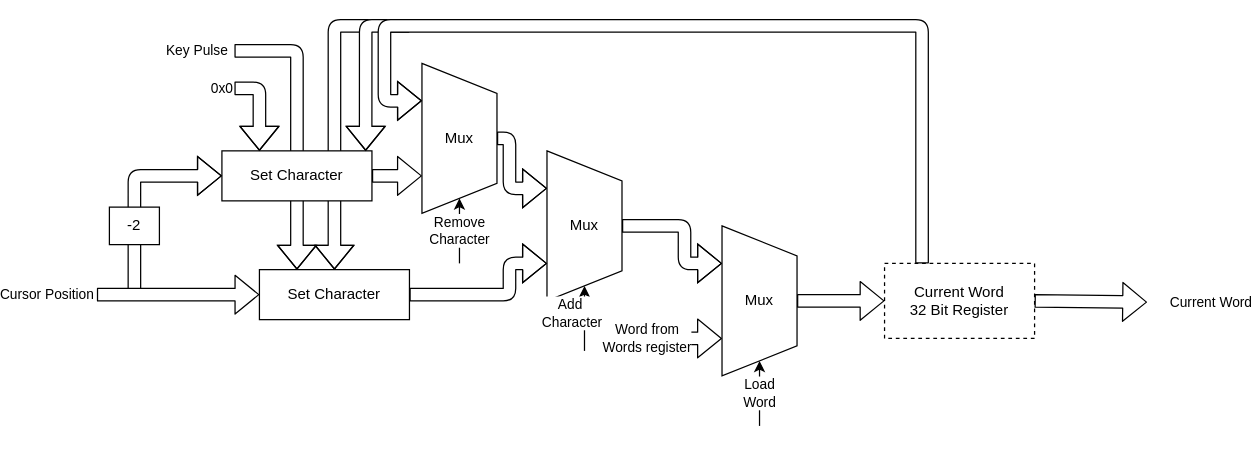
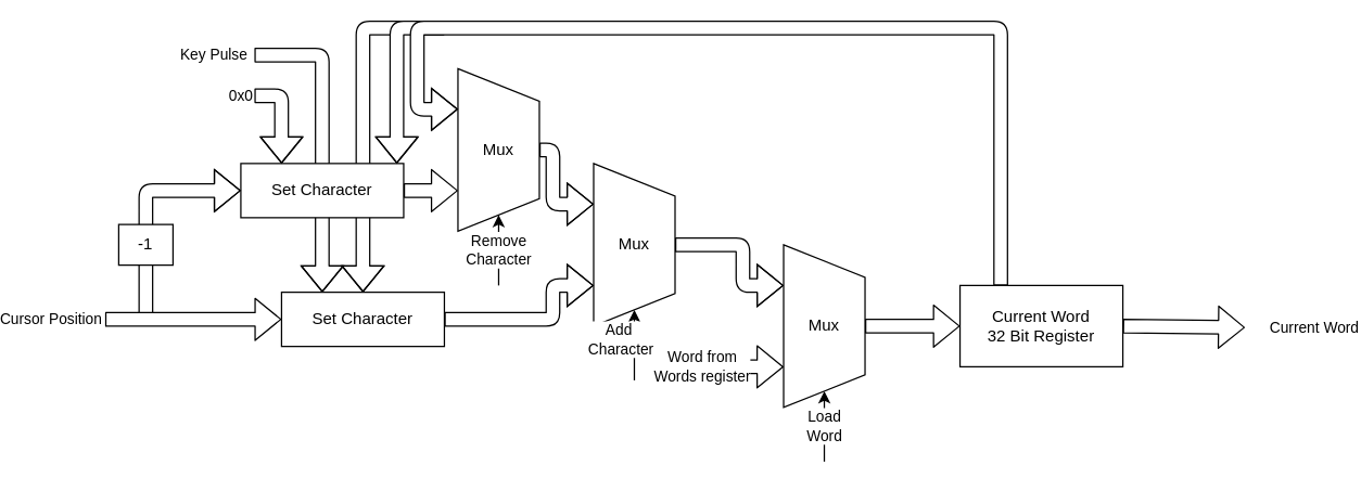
  <mxCell id="0" />
  <mxCell id="1" parent="0" />
  <mxCell id="2" value="" parent="1" style="shape=flexArrow;endArrow=classic;html=1;fillColor=#ffffff;entryX=0.5;entryY=0;entryDx=0;entryDy=0;" edge="1" target="19"><mxGeometry as="geometry" width="50" height="50" relative="1"><mxPoint as="sourcePoint" x="240" y="20" /><mxPoint as="targetPoint" x="50" y="70" /><Array as="points"><mxPoint y="20" x="210" /></Array></mxGeometry></mxCell>
  <mxCell id="3" value="Key Pulse" parent="1" style="shape=flexArrow;endArrow=classic;html=1;fillColor=#ffffff;entryX=0.25;entryY=0;entryDx=0;entryDy=0;" edge="1" target="19"><mxGeometry as="geometry" x="-0.553" y="-80" width="50" height="50" relative="1"><mxPoint as="sourcePoint" x="130" y="40" /><mxPoint as="targetPoint" x="140" y="320" /><Array as="points"><mxPoint x="180" y="40" /></Array><mxPoint as="offset" /></mxGeometry></mxCell>
- <mxCell id="4" value="Current Word&lt;br&gt;32 Bit Register&lt;br&gt;" parent="1" style="rounded=0;whiteSpace=wrap;html=1;dashed=1;" vertex="1"><mxGeometry as="geometry" x="650" y="210" width="120" height="60" /></mxCell>
+ <mxCell id="4" value="Current Word&lt;br&gt;32 Bit Register&lt;br&gt;" parent="1" style="rounded=0;whiteSpace=wrap;html=1;" vertex="1"><mxGeometry as="geometry" x="650" y="210" width="120" height="60" /></mxCell>
  <mxCell id="5" value="" parent="1" style="shape=flexArrow;endArrow=classic;html=1;entryX=0;entryY=0.5;entryDx=0;entryDy=0;" edge="1" target="4" source="12"><mxGeometry as="geometry" width="50" height="50" relative="1"><mxPoint as="sourcePoint" x="580" y="290" /><mxPoint as="targetPoint" x="650.711" y="240" /></mxGeometry></mxCell>
  <mxCell id="6" value="" parent="1" style="shape=flexArrow;endArrow=classic;html=1;entryX=0.25;entryY=1;entryDx=0;entryDy=0;" edge="1" target="12" source="9"><mxGeometry as="geometry" width="50" height="50" relative="1"><mxPoint as="sourcePoint" x="450" y="240" /><mxPoint as="targetPoint" x="520.711" y="190" /><Array as="points"><mxPoint x="490" y="180" /><mxPoint x="490" y="210" /></Array></mxGeometry></mxCell>
  <mxCell id="7" value="" parent="1" style="shape=flexArrow;endArrow=classic;html=1;entryX=0.25;entryY=1;entryDx=0;entryDy=0;" edge="1" target="9" source="15"><mxGeometry as="geometry" width="50" height="50" relative="1"><mxPoint as="sourcePoint" x="280" y="160" /><mxPoint as="targetPoint" x="350.711" y="110" /><Array as="points"><mxPoint x="350" y="110" /><mxPoint x="350" y="150" /></Array></mxGeometry></mxCell>
  <mxCell id="8" value="" parent="1" style="group" vertex="1" connectable="0"><mxGeometry as="geometry" x="380" y="120" width="60" height="160" /></mxCell>
  <mxCell id="9" value="Mux" parent="8" style="shape=trapezoid;perimeter=trapezoidPerimeter;whiteSpace=wrap;html=1;direction=south;" vertex="1"><mxGeometry as="geometry" width="60" height="120" /></mxCell>
  <mxCell id="10" value="Add&amp;nbsp;&lt;br&gt;Character" parent="8" style="endArrow=classic;html=1;entryX=1;entryY=0.5;entryDx=0;entryDy=0;" edge="1" target="9"><mxGeometry as="geometry" x="0.162" y="10" width="50" height="50" relative="1"><mxPoint as="sourcePoint" x="30" y="160" /><mxPoint as="targetPoint" x="50" y="160" /><mxPoint as="offset" /></mxGeometry></mxCell>
  <mxCell id="11" value="" parent="1" style="group" vertex="1" connectable="0"><mxGeometry as="geometry" x="520" y="180" width="60" height="160" /></mxCell>
  <mxCell id="12" value="Mux" parent="11" style="shape=trapezoid;perimeter=trapezoidPerimeter;whiteSpace=wrap;html=1;direction=south;" vertex="1"><mxGeometry as="geometry" width="60" height="120" /></mxCell>
  <mxCell id="13" value="Load&lt;br&gt;Word&lt;br&gt;" parent="11" style="endArrow=classic;html=1;entryX=1;entryY=0.5;entryDx=0;entryDy=0;" edge="1" target="12"><mxGeometry as="geometry" width="50" height="50" relative="1"><mxPoint as="sourcePoint" x="30" y="160" /><mxPoint as="targetPoint" x="50" y="130" /></mxGeometry></mxCell>
  <mxCell id="14" value="" parent="1" style="group" vertex="1" connectable="0"><mxGeometry as="geometry" x="280" y="50" width="60" height="160" /></mxCell>
  <mxCell id="15" value="Mux" parent="14" style="shape=trapezoid;perimeter=trapezoidPerimeter;whiteSpace=wrap;html=1;direction=south;" vertex="1"><mxGeometry as="geometry" width="60" height="120" /></mxCell>
  <mxCell id="16" value="Remove&lt;br&gt;Character&lt;br&gt;" parent="14" style="endArrow=classic;html=1;entryX=1;entryY=0.5;entryDx=0;entryDy=0;" edge="1" target="15"><mxGeometry as="geometry" width="50" height="50" relative="1"><mxPoint as="sourcePoint" x="30" y="160" /><mxPoint as="targetPoint" x="70" y="180" /></mxGeometry></mxCell>
  <mxCell id="17" value="Set Character" parent="1" style="rounded=0;whiteSpace=wrap;html=1;" vertex="1"><mxGeometry as="geometry" x="120" y="120" width="120" height="40" /></mxCell>
  <mxCell id="18" value="" parent="1" style="shape=flexArrow;endArrow=classic;html=1;entryX=0.75;entryY=1;entryDx=0;entryDy=0;" edge="1" target="15" source="17"><mxGeometry as="geometry" width="50" height="50" relative="1"><mxPoint as="sourcePoint" x="200" y="190" /><mxPoint as="targetPoint" x="270.711" y="140" /></mxGeometry></mxCell>
  <mxCell id="19" value="Set Character" parent="1" style="rounded=0;whiteSpace=wrap;html=1;" vertex="1"><mxGeometry as="geometry" x="150" y="215" width="120" height="40" /></mxCell>
  <mxCell id="20" value="" parent="1" style="shape=flexArrow;endArrow=classic;html=1;entryX=0.75;entryY=1;entryDx=0;entryDy=0;" edge="1" target="9" source="19"><mxGeometry as="geometry" width="50" height="50" relative="1"><mxPoint as="sourcePoint" x="260" y="280" /><mxPoint as="targetPoint" x="330.711" y="230" /><Array as="points"><mxPoint x="350" y="235" /><mxPoint x="350" y="210" /></Array></mxGeometry></mxCell>
  <mxCell id="21" value="Word from&lt;br&gt;Words register&lt;br&gt;" parent="1" style="shape=flexArrow;endArrow=classic;html=1;entryX=0.75;entryY=1;entryDx=0;entryDy=0;" edge="1" target="12"><mxGeometry as="geometry" x="-1" y="30" width="50" height="50" relative="1"><mxPoint as="sourcePoint" x="490" y="270" /><mxPoint as="targetPoint" x="430" y="310" /><mxPoint as="offset" x="-30" y="30" /></mxGeometry></mxCell>
  <mxCell id="22" value="" parent="1" style="shape=flexArrow;endArrow=classic;html=1;entryX=0;entryY=0.5;entryDx=0;entryDy=0;" edge="1" target="17"><mxGeometry as="geometry" width="50" height="50" relative="1"><mxPoint as="sourcePoint" x="50" y="240" /><mxPoint as="targetPoint" x="110" y="150" /><Array as="points"><mxPoint x="50" y="140" /></Array></mxGeometry></mxCell>
- <mxCell id="23" value="-2" parent="1" style="rounded=0;whiteSpace=wrap;html=1;" vertex="1"><mxGeometry as="geometry" x="30" y="165" width="40" height="30" /></mxCell>
+ <mxCell id="23" value="-1" parent="1" style="rounded=0;whiteSpace=wrap;html=1;" vertex="1"><mxGeometry as="geometry" x="30" y="165" width="40" height="30" /></mxCell>
  <mxCell id="24" value="Cursor Position" parent="1" style="shape=flexArrow;endArrow=classic;html=1;entryX=0;entryY=0.5;entryDx=0;entryDy=0;fillColor=#ffffff;" edge="1" target="19"><mxGeometry as="geometry" x="-1" y="-40" width="50" height="50" relative="1"><mxPoint as="sourcePoint" x="20" y="235" /><mxPoint as="targetPoint" x="30" y="220" /><mxPoint as="offset" x="-40" y="-40" /></mxGeometry></mxCell>
  <mxCell id="25" value="" parent="1" style="shape=flexArrow;endArrow=classic;html=1;fillColor=#ffffff;entryX=0.958;entryY=0;entryDx=0;entryDy=0;entryPerimeter=0;" edge="1" target="17"><mxGeometry as="geometry" width="50" height="50" relative="1"><mxPoint as="sourcePoint" x="270" y="20" /><mxPoint as="targetPoint" x="190" y="330" /><Array as="points"><mxPoint x="235" y="20" /></Array></mxGeometry></mxCell>
  <mxCell id="26" value="" parent="1" style="shape=flexArrow;endArrow=classic;html=1;fillColor=#ffffff;entryX=0.25;entryY=1;entryDx=0;entryDy=0;exitX=0.25;exitY=0;exitDx=0;exitDy=0;" edge="1" target="15" source="4"><mxGeometry as="geometry" width="50" height="50" relative="1"><mxPoint as="sourcePoint" x="230" y="70" /><mxPoint as="targetPoint" x="280" y="20" /><Array as="points"><mxPoint x="680" y="20" /><mxPoint x="250" y="20" /><mxPoint x="250" y="80" /></Array></mxGeometry></mxCell>
  <mxCell id="27" value="0x0" parent="1" style="shape=flexArrow;endArrow=classic;html=1;fillColor=#ffffff;entryX=0.25;entryY=0;entryDx=0;entryDy=0;" edge="1" target="17"><mxGeometry as="geometry" x="-0.429" y="-30" width="50" height="50" relative="1"><mxPoint as="sourcePoint" x="130" y="70" /><mxPoint as="targetPoint" x="70" y="70" /><Array as="points"><mxPoint x="150" y="70" /></Array><mxPoint as="offset" /></mxGeometry></mxCell>
  <mxCell id="28" value="Current Word" parent="1" style="shape=flexArrow;endArrow=classic;html=1;fillColor=#ffffff;exitX=1;exitY=0.5;exitDx=0;exitDy=0;" edge="1" source="4"><mxGeometry as="geometry" x="1" y="50" width="50" height="50" relative="1"><mxPoint as="sourcePoint" x="870" y="270" /><mxPoint as="targetPoint" x="860" y="241" /><mxPoint as="offset" x="50" y="50" /></mxGeometry></mxCell>
